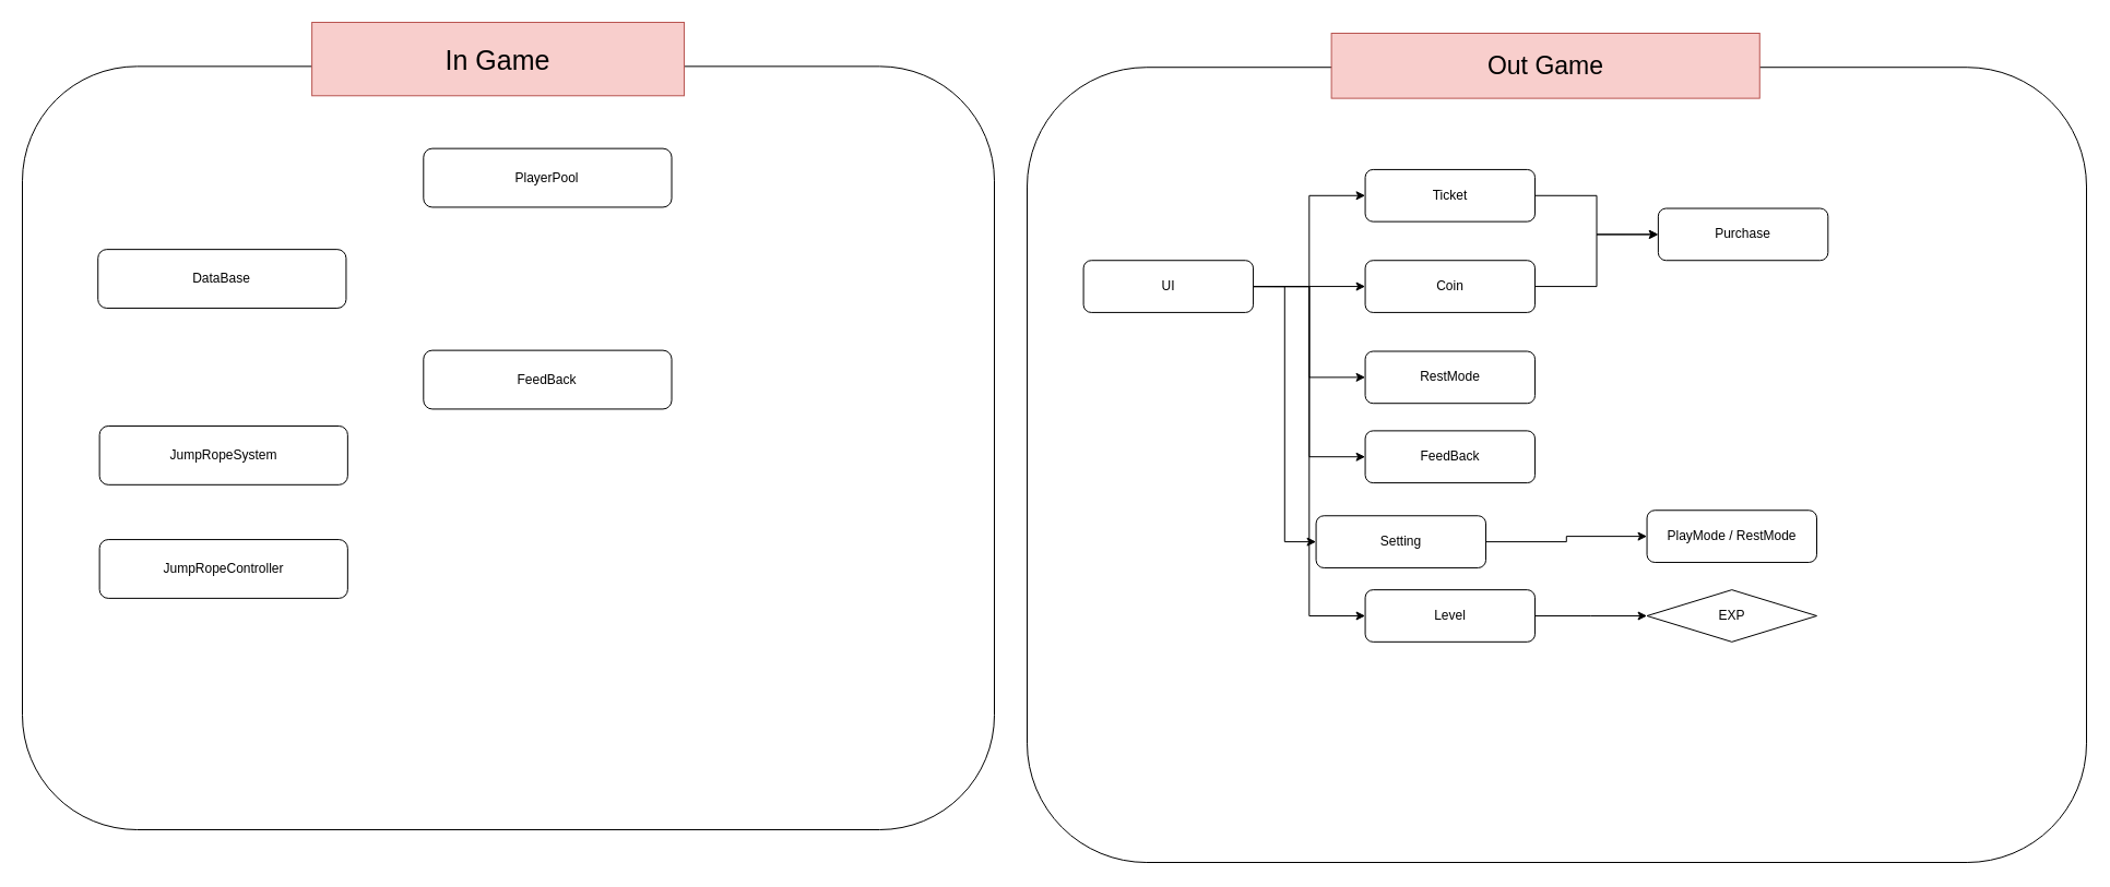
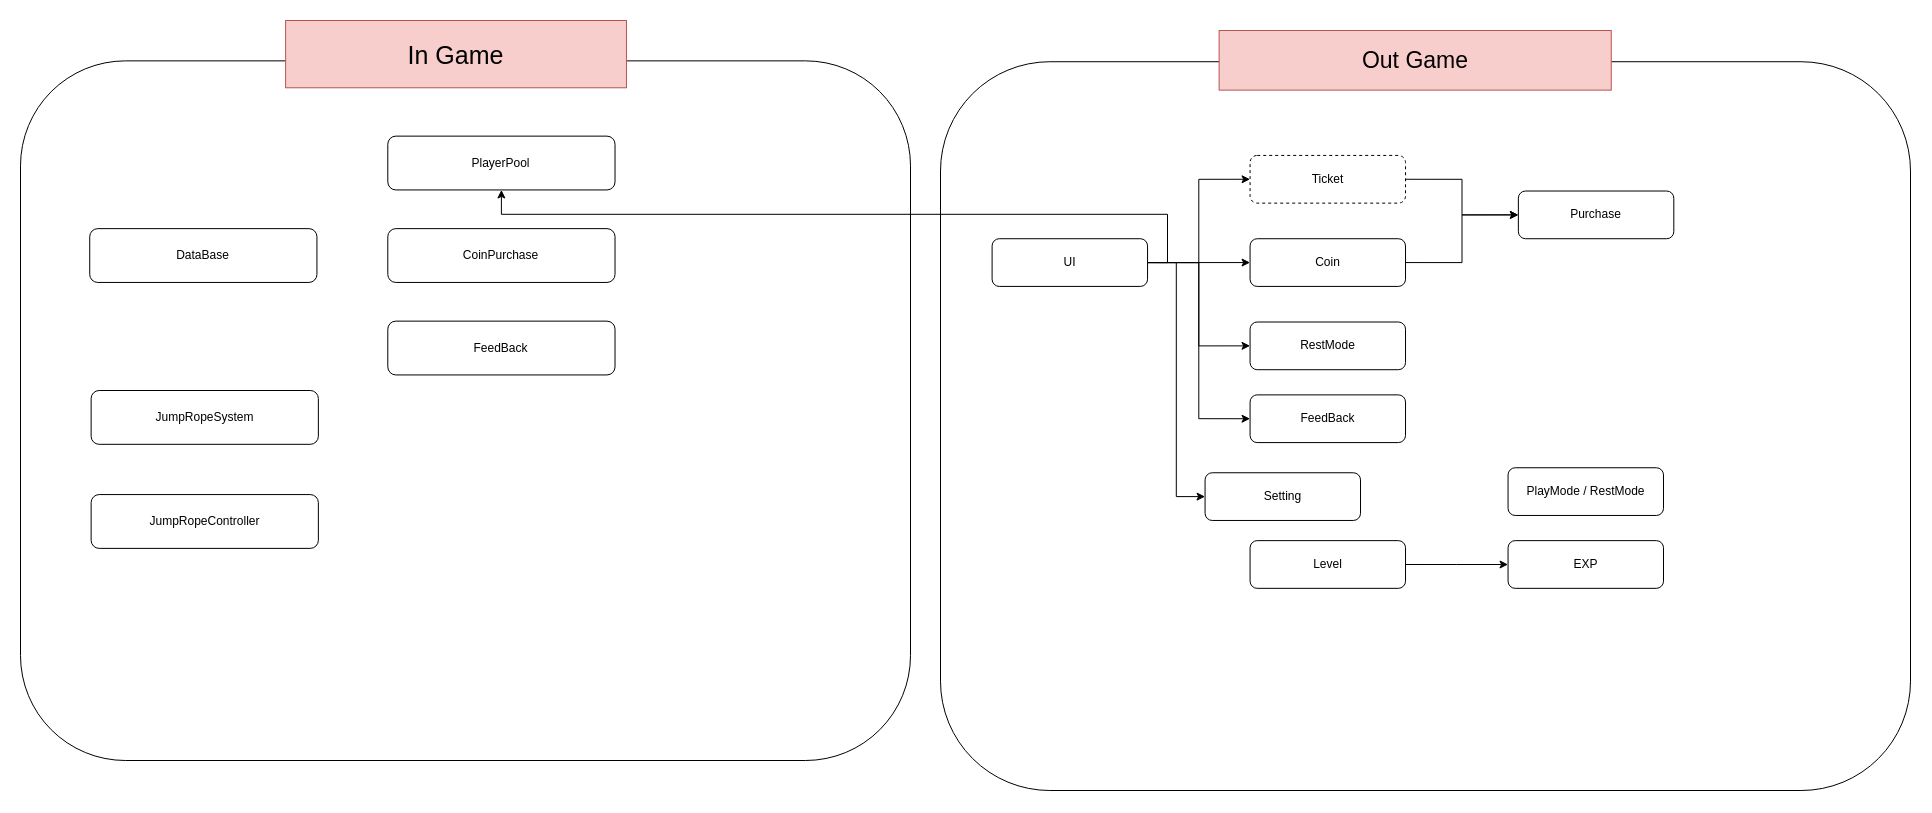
  <mxCell id="0" />
  <mxCell id="1" parent="0" />
  <mxCell id="2" value="s" style="group" vertex="1" connectable="0" parent="1"><mxGeometry x="20" y="20" width="890" height="740" as="geometry" /></mxCell>
  <mxCell id="3" value="" style="rounded=1;whiteSpace=wrap;html=1;fillColor=none;" vertex="1" parent="2"><mxGeometry y="40.364" width="890" height="699.636" as="geometry" /></mxCell>
  <mxCell id="4" value="&lt;font style=&quot;font-size: 25px&quot;&gt;In Game&lt;/font&gt;" style="text;html=1;strokeColor=#b85450;align=center;verticalAlign=middle;whiteSpace=wrap;rounded=0;fillColor=#f8cecc;" vertex="1" parent="2"><mxGeometry x="265.106" width="340.851" height="67.273" as="geometry" /></mxCell>
  <mxCell id="5" value="PlayerPool" style="rounded=1;whiteSpace=wrap;html=1;fontSize=12;glass=0;strokeWidth=1;shadow=0;" vertex="1" parent="2"><mxGeometry x="367.299" y="115.63" width="227.234" height="53.818" as="geometry" /></mxCell>
  <mxCell id="6" value="JumpRopeSystem" style="rounded=1;whiteSpace=wrap;html=1;fontSize=12;glass=0;strokeWidth=1;shadow=0;" vertex="1" parent="2"><mxGeometry x="70.632" y="370.005" width="227.234" height="53.818" as="geometry" /></mxCell>
  <mxCell id="7" value="JumpRopeController" style="rounded=1;whiteSpace=wrap;html=1;fontSize=12;glass=0;strokeWidth=1;shadow=0;" vertex="1" parent="2"><mxGeometry x="70.632" y="474.068" width="227.234" height="53.818" as="geometry" /></mxCell>
+ <mxCell id="8" value="CoinPurchase" style="rounded=1;whiteSpace=wrap;html=1;fontSize=12;glass=0;strokeWidth=1;shadow=0;" vertex="1" parent="2"><mxGeometry x="367.299" y="208.13" width="227.234" height="53.818" as="geometry" /></mxCell>
  <mxCell id="9" value="DataBase" style="rounded=1;whiteSpace=wrap;html=1;fontSize=12;glass=0;strokeWidth=1;shadow=0;" vertex="1" parent="2"><mxGeometry x="69.22" y="208.13" width="227.234" height="53.818" as="geometry" /></mxCell>
  <mxCell id="10" value="FeedBack" style="rounded=1;whiteSpace=wrap;html=1;fontSize=12;glass=0;strokeWidth=1;shadow=0;" vertex="1" parent="2"><mxGeometry x="367.299" y="300.63" width="227.234" height="53.818" as="geometry" /></mxCell>
  <mxCell id="11" value="" style="group" vertex="1" connectable="0" parent="1"><mxGeometry x="940" y="30" width="970" height="760" as="geometry" /></mxCell>
  <mxCell id="12" value="" style="group" vertex="1" connectable="0" parent="11"><mxGeometry y="104.11" width="970" height="655.89" as="geometry" /></mxCell>
  <mxCell id="13" value="" style="rounded=1;whiteSpace=wrap;html=1;fillColor=none;" vertex="1" parent="12"><mxGeometry y="-72.877" width="970" height="728.767" as="geometry" /></mxCell>
  <mxCell id="14" style="edgeStyle=orthogonalEdgeStyle;rounded=0;orthogonalLoop=1;jettySize=auto;html=1;exitX=1;exitY=0.5;exitDx=0;exitDy=0;entryX=0;entryY=0.5;entryDx=0;entryDy=0;" edge="1" parent="12" source="20" target="22"><mxGeometry relative="1" as="geometry" /></mxCell>
  <mxCell id="15" style="edgeStyle=orthogonalEdgeStyle;rounded=0;orthogonalLoop=1;jettySize=auto;html=1;exitX=1;exitY=0.5;exitDx=0;exitDy=0;entryX=0;entryY=0.5;entryDx=0;entryDy=0;" edge="1" parent="12" source="20" target="23"><mxGeometry relative="1" as="geometry" /></mxCell>
  <mxCell id="16" style="edgeStyle=orthogonalEdgeStyle;rounded=0;orthogonalLoop=1;jettySize=auto;html=1;exitX=1;exitY=0.5;exitDx=0;exitDy=0;entryX=0;entryY=0.5;entryDx=0;entryDy=0;" edge="1" parent="12" source="20" target="24"><mxGeometry relative="1" as="geometry" /></mxCell>
- <mxCell id="17" style="edgeStyle=orthogonalEdgeStyle;rounded=0;orthogonalLoop=1;jettySize=auto;html=1;exitX=1;exitY=0.5;exitDx=0;exitDy=0;entryX=0;entryY=0.5;entryDx=0;entryDy=0;" edge="1" parent="12" source="20" target="30"><mxGeometry relative="1" as="geometry" /></mxCell>
+ <mxCell id="17" style="edgeStyle=orthogonalEdgeStyle;rounded=0;orthogonalLoop=1;jettySize=auto;html=1;exitX=1;exitY=0.5;exitDx=0;exitDy=0;" edge="1" parent="12" source="20" target="5"><mxGeometry relative="1" as="geometry" /></mxCell>
  <mxCell id="18" style="edgeStyle=orthogonalEdgeStyle;rounded=0;orthogonalLoop=1;jettySize=auto;html=1;exitX=1;exitY=0.5;exitDx=0;exitDy=0;entryX=0;entryY=0.5;entryDx=0;entryDy=0;" edge="1" parent="12" source="20" target="26"><mxGeometry relative="1" as="geometry" /></mxCell>
  <mxCell id="19" style="edgeStyle=orthogonalEdgeStyle;rounded=0;orthogonalLoop=1;jettySize=auto;html=1;exitX=1;exitY=0.5;exitDx=0;exitDy=0;entryX=0;entryY=0.5;entryDx=0;entryDy=0;" edge="1" parent="12" source="20" target="32"><mxGeometry relative="1" as="geometry" /></mxCell>
  <mxCell id="20" value="UI" style="rounded=1;whiteSpace=wrap;html=1;fontSize=12;glass=0;strokeWidth=1;shadow=0;" vertex="1" parent="12"><mxGeometry x="51.595" y="104.11" width="155.446" height="47.701" as="geometry" /></mxCell>
  <mxCell id="21" style="edgeStyle=orthogonalEdgeStyle;rounded=0;orthogonalLoop=1;jettySize=auto;html=1;exitX=1;exitY=0.5;exitDx=0;exitDy=0;" edge="1" parent="12" source="22" target="28"><mxGeometry relative="1" as="geometry" /></mxCell>
  <mxCell id="22" value="Coin" style="rounded=1;whiteSpace=wrap;html=1;fontSize=12;glass=0;strokeWidth=1;shadow=0;" vertex="1" parent="12"><mxGeometry x="309.574" y="104.11" width="155.446" height="47.701" as="geometry" /></mxCell>
  <mxCell id="23" value="RestMode" style="rounded=1;whiteSpace=wrap;html=1;fontSize=12;glass=0;strokeWidth=1;shadow=0;" vertex="1" parent="12"><mxGeometry x="309.574" y="187.397" width="155.446" height="47.701" as="geometry" /></mxCell>
  <mxCell id="24" value="FeedBack" style="rounded=1;whiteSpace=wrap;html=1;fontSize=12;glass=0;strokeWidth=1;shadow=0;" vertex="1" parent="12"><mxGeometry x="309.574" y="260.274" width="155.446" height="47.701" as="geometry" /></mxCell>
- <mxCell id="25" style="edgeStyle=orthogonalEdgeStyle;rounded=0;orthogonalLoop=1;jettySize=auto;html=1;exitX=1;exitY=0.5;exitDx=0;exitDy=0;entryX=0;entryY=0.5;entryDx=0;entryDy=0;" edge="1" parent="12" source="26" target="27"><mxGeometry relative="1" as="geometry" /></mxCell>
  <mxCell id="26" value="Setting" style="rounded=1;whiteSpace=wrap;html=1;fontSize=12;glass=0;strokeWidth=1;shadow=0;" vertex="1" parent="12"><mxGeometry x="264.574" y="338.151" width="155.446" height="47.701" as="geometry" /></mxCell>
  <mxCell id="27" value="PlayMode / RestMode" style="rounded=1;whiteSpace=wrap;html=1;fontSize=12;glass=0;strokeWidth=1;shadow=0;" vertex="1" parent="12"><mxGeometry x="567.552" y="333.151" width="155.446" height="47.701" as="geometry" /></mxCell>
  <mxCell id="28" value="Purchase" style="rounded=1;whiteSpace=wrap;html=1;fontSize=12;glass=0;strokeWidth=1;shadow=0;" vertex="1" parent="12"><mxGeometry x="577.871" y="56.407" width="155.446" height="47.701" as="geometry" /></mxCell>
  <mxCell id="29" style="edgeStyle=orthogonalEdgeStyle;rounded=0;orthogonalLoop=1;jettySize=auto;html=1;exitX=1;exitY=0.5;exitDx=0;exitDy=0;" edge="1" parent="12" source="30" target="33"><mxGeometry relative="1" as="geometry" /></mxCell>
  <mxCell id="30" value="Level" style="rounded=1;whiteSpace=wrap;html=1;fontSize=12;glass=0;strokeWidth=1;shadow=0;" vertex="1" parent="12"><mxGeometry x="309.574" y="406.027" width="155.446" height="47.701" as="geometry" /></mxCell>
  <mxCell id="31" style="edgeStyle=orthogonalEdgeStyle;rounded=0;orthogonalLoop=1;jettySize=auto;html=1;exitX=1;exitY=0.5;exitDx=0;exitDy=0;entryX=0;entryY=0.5;entryDx=0;entryDy=0;" edge="1" parent="12" source="32" target="28"><mxGeometry relative="1" as="geometry" /></mxCell>
- <mxCell id="32" value="Ticket" style="rounded=1;whiteSpace=wrap;html=1;fontSize=12;glass=0;strokeWidth=1;shadow=0;" vertex="1" parent="12"><mxGeometry x="309.574" y="20.822" width="155.446" height="47.701" as="geometry" /></mxCell>
- <mxCell id="33" value="EXP" style="rhombus;whiteSpace=wrap;html=1;fontSize=12;glass=0;strokeWidth=1;shadow=0;" vertex="1" parent="12"><mxGeometry x="567.552" y="406.027" width="155.446" height="47.701" as="geometry" /></mxCell>
+ <mxCell id="32" value="Ticket" style="rounded=1;whiteSpace=wrap;html=1;fontSize=12;glass=0;strokeWidth=1;shadow=0;dashed=1;" vertex="1" parent="12"><mxGeometry x="309.574" y="20.822" width="155.446" height="47.701" as="geometry" /></mxCell>
+ <mxCell id="33" value="EXP" style="rounded=1;whiteSpace=wrap;html=1;fontSize=12;glass=0;strokeWidth=1;shadow=0;" vertex="1" parent="12"><mxGeometry x="567.552" y="406.027" width="155.446" height="47.701" as="geometry" /></mxCell>
  <mxCell id="34" value="&lt;font style=&quot;font-size: 23px&quot;&gt;Out Game&lt;/font&gt;" style="text;html=1;strokeColor=#b85450;align=center;verticalAlign=middle;whiteSpace=wrap;rounded=0;fillColor=#f8cecc;" vertex="1" parent="11"><mxGeometry x="278.617" width="392.128" height="59.624" as="geometry" /></mxCell>
